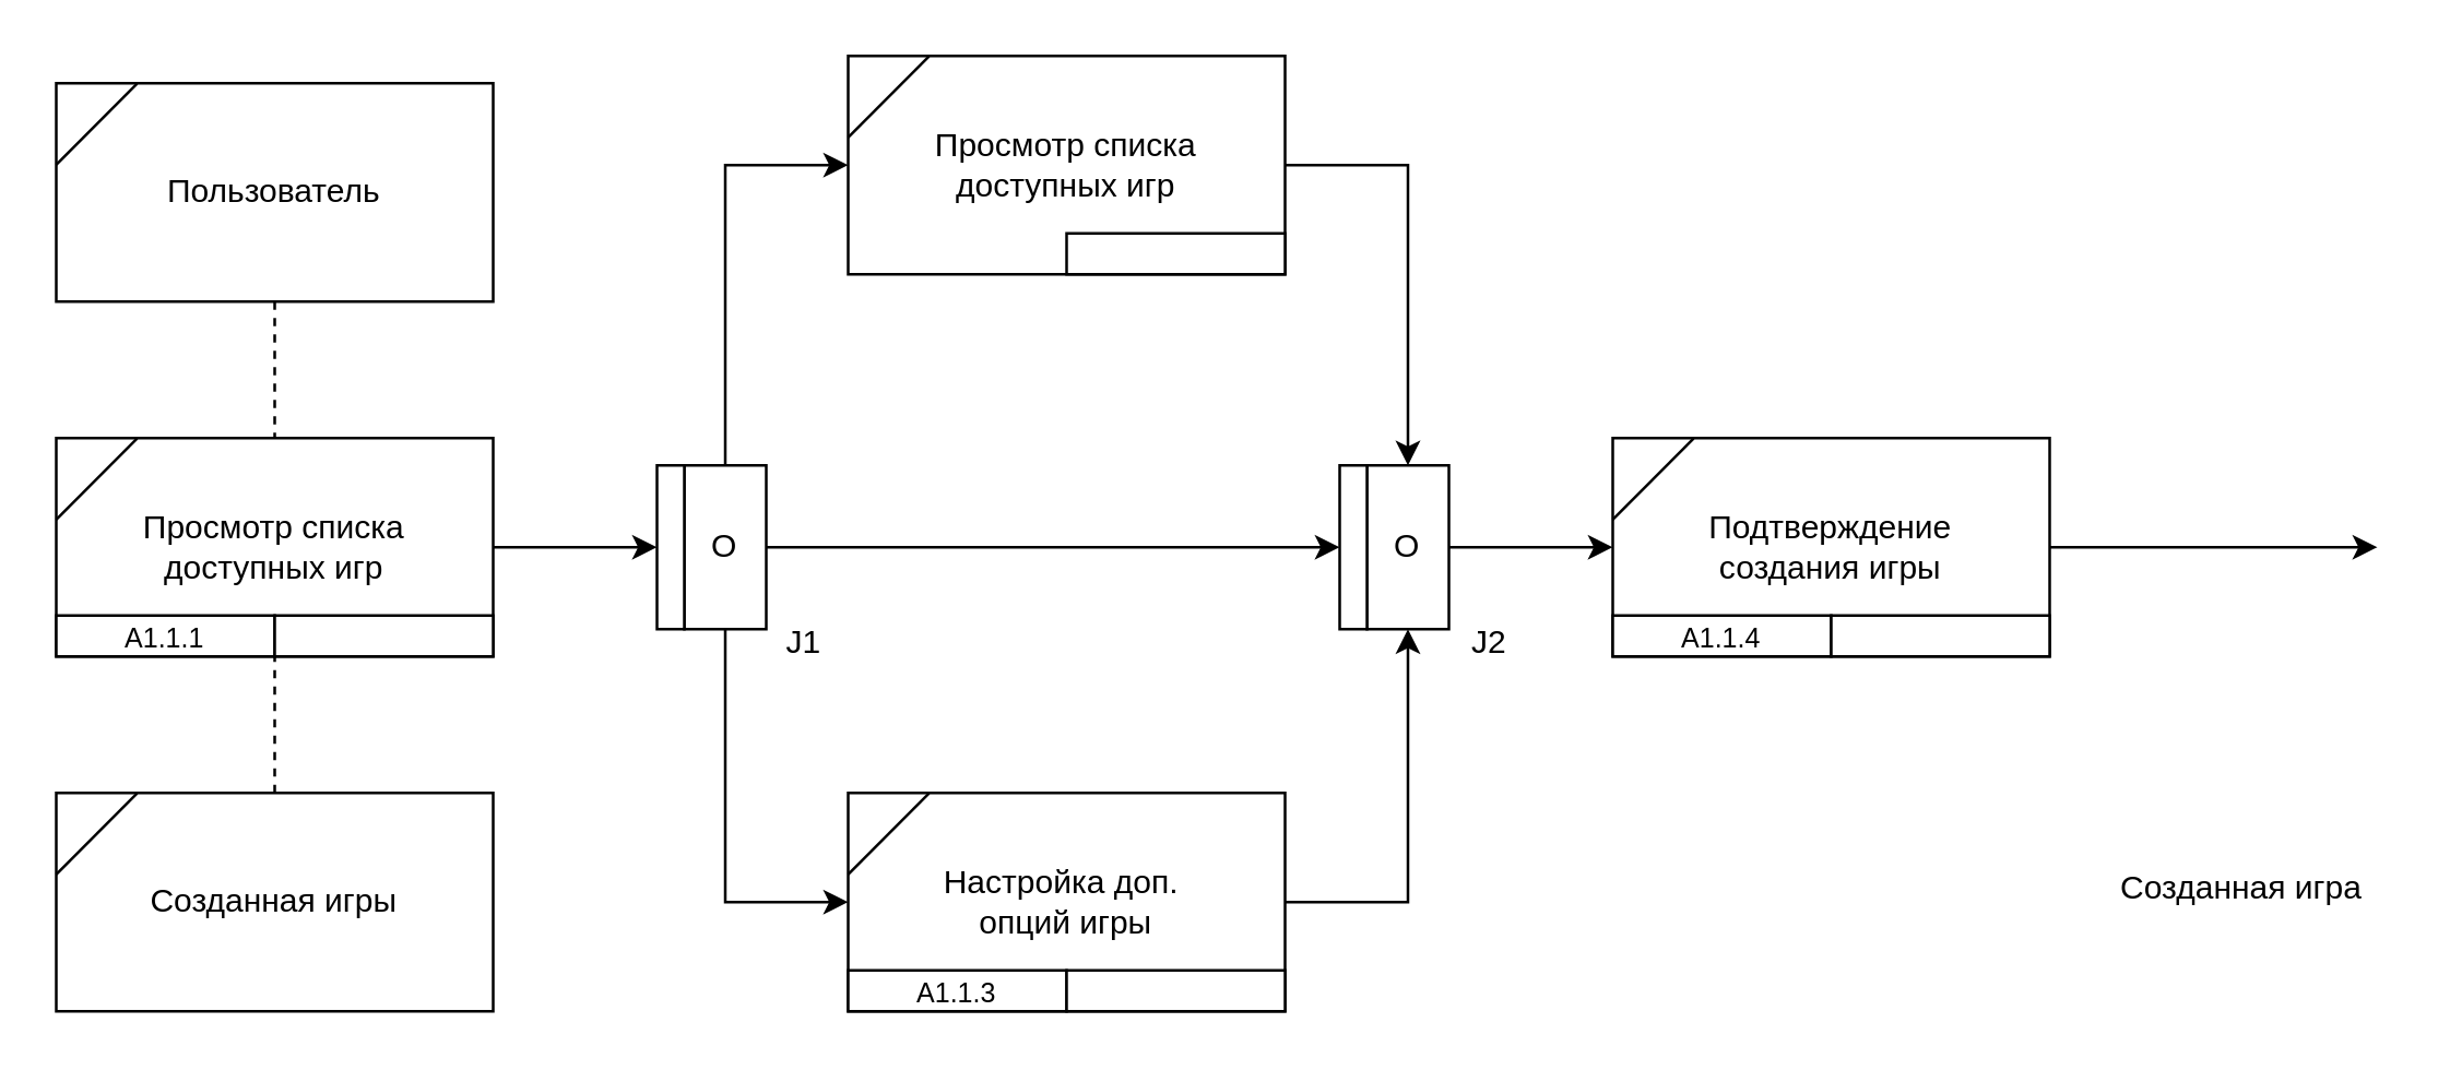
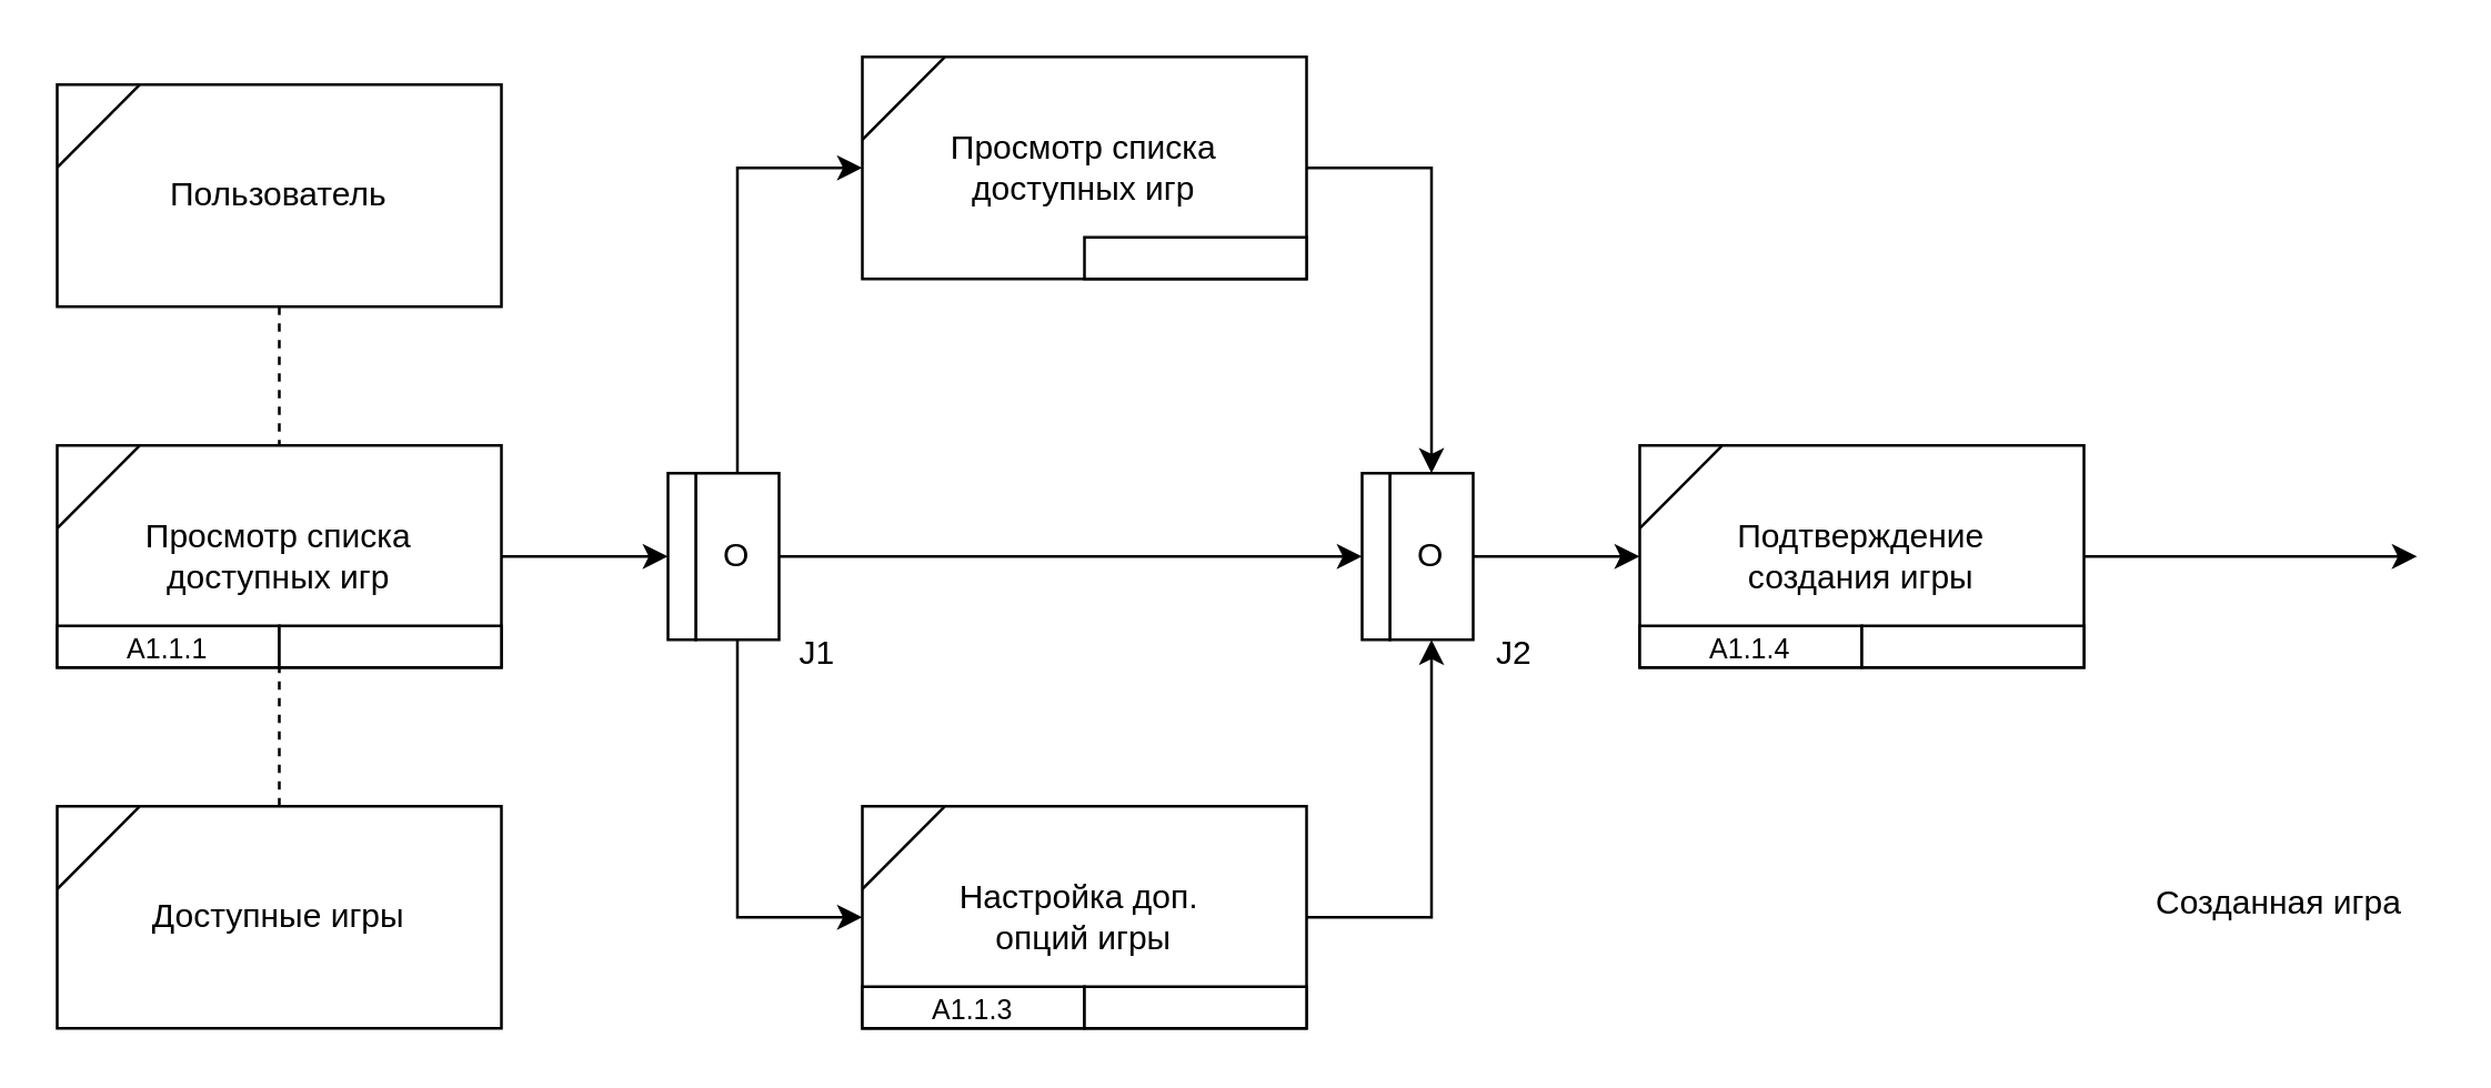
  <mxCell id="0" />
  <mxCell id="1" parent="0" />
  <mxCell id="2" value="" style="group" vertex="1" connectable="0" parent="1"><mxGeometry x="20" y="160" width="160" height="80" as="geometry" /></mxCell>
  <mxCell id="3" value="Просмотр списка&lt;div&gt;доступных игр&lt;/div&gt;" style="rounded=0;whiteSpace=wrap;html=1;" vertex="1" parent="2"><mxGeometry width="160" height="80" as="geometry" /></mxCell>
  <mxCell id="4" value="" style="endArrow=none;html=1;rounded=0;entryX=0.185;entryY=0.002;entryDx=0;entryDy=0;exitX=0;exitY=0.373;exitDx=0;exitDy=0;entryPerimeter=0;exitPerimeter=0;" edge="1" parent="2" source="3" target="3"><mxGeometry width="50" height="50" relative="1" as="geometry"><mxPoint x="-10.0" y="5.684e-14" as="sourcePoint" /><mxPoint x="32.6" y="-39.78" as="targetPoint" /></mxGeometry></mxCell>
  <mxCell id="5" value="&lt;font style=&quot;font-size: 10px;&quot;&gt;А1.1.1&lt;/font&gt;" style="rounded=0;whiteSpace=wrap;html=1;" vertex="1" parent="2"><mxGeometry y="65" width="80" height="15" as="geometry" /></mxCell>
  <mxCell id="6" value="" style="rounded=0;whiteSpace=wrap;html=1;" vertex="1" parent="2"><mxGeometry x="80" y="65" width="80" height="15" as="geometry" /></mxCell>
  <mxCell id="7" value="" style="group" vertex="1" connectable="0" parent="1"><mxGeometry x="240" y="170" width="40" height="60" as="geometry" /></mxCell>
  <mxCell id="8" value="О" style="rounded=0;whiteSpace=wrap;html=1;" vertex="1" parent="7"><mxGeometry x="10" width="30" height="60" as="geometry" /></mxCell>
  <mxCell id="9" value="" style="rounded=0;whiteSpace=wrap;html=1;" vertex="1" parent="7"><mxGeometry width="10" height="60" as="geometry" /></mxCell>
  <mxCell id="10" style="edgeStyle=orthogonalEdgeStyle;rounded=0;orthogonalLoop=1;jettySize=auto;html=1;entryX=0;entryY=0.5;entryDx=0;entryDy=0;" edge="1" parent="1" source="3" target="9"><mxGeometry relative="1" as="geometry" /></mxCell>
  <mxCell id="11" value="" style="group" vertex="1" connectable="0" parent="1"><mxGeometry x="20" y="30" width="160" height="80" as="geometry" /></mxCell>
  <mxCell id="12" value="Пользователь" style="rounded=0;whiteSpace=wrap;html=1;" vertex="1" parent="11"><mxGeometry width="160" height="80" as="geometry" /></mxCell>
  <mxCell id="13" value="" style="endArrow=none;html=1;rounded=0;entryX=0.185;entryY=0.002;entryDx=0;entryDy=0;exitX=0;exitY=0.373;exitDx=0;exitDy=0;entryPerimeter=0;exitPerimeter=0;" edge="1" parent="11" source="12" target="12"><mxGeometry width="50" height="50" relative="1" as="geometry"><mxPoint x="-10.0" y="5.684e-14" as="sourcePoint" /><mxPoint x="32.6" y="-39.78" as="targetPoint" /></mxGeometry></mxCell>
  <mxCell id="14" style="edgeStyle=orthogonalEdgeStyle;rounded=0;orthogonalLoop=1;jettySize=auto;html=1;endArrow=none;endFill=0;dashed=1;" edge="1" parent="1" source="12" target="3"><mxGeometry relative="1" as="geometry" /></mxCell>
  <mxCell id="15" value="" style="group" vertex="1" connectable="0" parent="1"><mxGeometry x="20" y="290" width="160" height="80" as="geometry" /></mxCell>
- <mxCell id="16" value="Созданная игры" style="rounded=0;whiteSpace=wrap;html=1;" vertex="1" parent="15"><mxGeometry width="160" height="80" as="geometry" /></mxCell>
+ <mxCell id="16" value="Доступные игры" style="rounded=0;whiteSpace=wrap;html=1;" vertex="1" parent="15"><mxGeometry width="160" height="80" as="geometry" /></mxCell>
  <mxCell id="17" value="" style="endArrow=none;html=1;rounded=0;entryX=0.185;entryY=0.002;entryDx=0;entryDy=0;exitX=0;exitY=0.373;exitDx=0;exitDy=0;entryPerimeter=0;exitPerimeter=0;" edge="1" parent="15" source="16" target="16"><mxGeometry width="50" height="50" relative="1" as="geometry"><mxPoint x="-10.0" y="5.684e-14" as="sourcePoint" /><mxPoint x="32.6" y="-39.78" as="targetPoint" /></mxGeometry></mxCell>
  <mxCell id="18" style="edgeStyle=orthogonalEdgeStyle;rounded=0;orthogonalLoop=1;jettySize=auto;html=1;entryX=0;entryY=1;entryDx=0;entryDy=0;endArrow=none;endFill=0;dashed=1;" edge="1" parent="1" source="16" target="6"><mxGeometry relative="1" as="geometry" /></mxCell>
  <mxCell id="19" value="" style="group" vertex="1" connectable="0" parent="1"><mxGeometry x="310" y="20" width="160" height="80" as="geometry" /></mxCell>
  <mxCell id="20" value="Просмотр списка&lt;div&gt;доступных игр&lt;/div&gt;" style="rounded=0;whiteSpace=wrap;html=1;" vertex="1" parent="19"><mxGeometry width="160" height="80" as="geometry" /></mxCell>
  <mxCell id="21" value="" style="endArrow=none;html=1;rounded=0;entryX=0.185;entryY=0.002;entryDx=0;entryDy=0;exitX=0;exitY=0.373;exitDx=0;exitDy=0;entryPerimeter=0;exitPerimeter=0;" edge="1" parent="19" source="20" target="20"><mxGeometry width="50" height="50" relative="1" as="geometry"><mxPoint x="-10.0" y="5.684e-14" as="sourcePoint" /><mxPoint x="32.6" y="-39.78" as="targetPoint" /></mxGeometry></mxCell>
  <mxCell id="22" value="" style="rounded=0;whiteSpace=wrap;html=1;" vertex="1" parent="19"><mxGeometry x="80" y="65" width="80" height="15" as="geometry" /></mxCell>
  <mxCell id="23" value="" style="group" vertex="1" connectable="0" parent="1"><mxGeometry x="310" y="290" width="160" height="80" as="geometry" /></mxCell>
  <mxCell id="24" value="Настройка доп.&amp;nbsp;&lt;div&gt;опций игры&lt;/div&gt;" style="rounded=0;whiteSpace=wrap;html=1;" vertex="1" parent="23"><mxGeometry width="160" height="80" as="geometry" /></mxCell>
  <mxCell id="25" value="" style="endArrow=none;html=1;rounded=0;entryX=0.185;entryY=0.002;entryDx=0;entryDy=0;exitX=0;exitY=0.373;exitDx=0;exitDy=0;entryPerimeter=0;exitPerimeter=0;" edge="1" parent="23" source="24" target="24"><mxGeometry width="50" height="50" relative="1" as="geometry"><mxPoint x="-10.0" y="5.684e-14" as="sourcePoint" /><mxPoint x="32.6" y="-39.78" as="targetPoint" /></mxGeometry></mxCell>
  <mxCell id="26" value="&lt;font style=&quot;font-size: 10px;&quot;&gt;А1.1.3&lt;/font&gt;" style="rounded=0;whiteSpace=wrap;html=1;" vertex="1" parent="23"><mxGeometry y="65" width="80" height="15" as="geometry" /></mxCell>
  <mxCell id="27" value="" style="rounded=0;whiteSpace=wrap;html=1;" vertex="1" parent="23"><mxGeometry x="80" y="65" width="80" height="15" as="geometry" /></mxCell>
  <mxCell id="28" style="edgeStyle=orthogonalEdgeStyle;rounded=0;orthogonalLoop=1;jettySize=auto;html=1;entryX=0;entryY=0.5;entryDx=0;entryDy=0;exitX=0.5;exitY=0;exitDx=0;exitDy=0;" edge="1" parent="1" source="8" target="20"><mxGeometry relative="1" as="geometry" /></mxCell>
  <mxCell id="29" style="edgeStyle=orthogonalEdgeStyle;rounded=0;orthogonalLoop=1;jettySize=auto;html=1;entryX=0;entryY=0.5;entryDx=0;entryDy=0;exitX=0.5;exitY=1;exitDx=0;exitDy=0;" edge="1" parent="1" source="8" target="24"><mxGeometry relative="1" as="geometry" /></mxCell>
  <mxCell id="30" value="" style="group" vertex="1" connectable="0" parent="1"><mxGeometry x="490" y="170" width="40" height="60" as="geometry" /></mxCell>
  <mxCell id="31" value="О" style="rounded=0;whiteSpace=wrap;html=1;" vertex="1" parent="30"><mxGeometry x="10" width="30" height="60" as="geometry" /></mxCell>
  <mxCell id="32" value="" style="rounded=0;whiteSpace=wrap;html=1;" vertex="1" parent="30"><mxGeometry width="10" height="60" as="geometry" /></mxCell>
  <mxCell id="33" style="edgeStyle=orthogonalEdgeStyle;rounded=0;orthogonalLoop=1;jettySize=auto;html=1;entryX=0;entryY=0.5;entryDx=0;entryDy=0;" edge="1" parent="1" source="8" target="32"><mxGeometry relative="1" as="geometry" /></mxCell>
  <mxCell id="34" style="edgeStyle=orthogonalEdgeStyle;rounded=0;orthogonalLoop=1;jettySize=auto;html=1;entryX=0.5;entryY=0;entryDx=0;entryDy=0;" edge="1" parent="1" source="20" target="31"><mxGeometry relative="1" as="geometry" /></mxCell>
  <mxCell id="35" style="edgeStyle=orthogonalEdgeStyle;rounded=0;orthogonalLoop=1;jettySize=auto;html=1;entryX=0.5;entryY=1;entryDx=0;entryDy=0;" edge="1" parent="1" source="24" target="31"><mxGeometry relative="1" as="geometry"><mxPoint x="555" y="232" as="targetPoint" /></mxGeometry></mxCell>
  <mxCell id="36" value="J1" style="text;html=1;align=center;verticalAlign=middle;whiteSpace=wrap;rounded=0;" vertex="1" parent="1"><mxGeometry x="264" y="220" width="60" height="30" as="geometry" /></mxCell>
  <mxCell id="37" value="J2" style="text;html=1;align=center;verticalAlign=middle;whiteSpace=wrap;rounded=0;" vertex="1" parent="1"><mxGeometry x="520" y="220" width="50" height="30" as="geometry" /></mxCell>
  <mxCell id="38" value="" style="group" vertex="1" connectable="0" parent="1"><mxGeometry x="590" y="160" width="160" height="80" as="geometry" /></mxCell>
  <mxCell id="39" style="edgeStyle=orthogonalEdgeStyle;rounded=0;orthogonalLoop=1;jettySize=auto;html=1;" edge="1" parent="38" source="40"><mxGeometry relative="1" as="geometry"><mxPoint x="280" y="40" as="targetPoint" /></mxGeometry></mxCell>
  <mxCell id="40" value="Подтверждение&lt;div&gt;создания&amp;nbsp;&lt;span style=&quot;background-color: initial;&quot;&gt;игры&lt;/span&gt;&lt;/div&gt;" style="rounded=0;whiteSpace=wrap;html=1;" vertex="1" parent="38"><mxGeometry width="160" height="80" as="geometry" /></mxCell>
  <mxCell id="41" value="" style="endArrow=none;html=1;rounded=0;entryX=0.185;entryY=0.002;entryDx=0;entryDy=0;exitX=0;exitY=0.373;exitDx=0;exitDy=0;entryPerimeter=0;exitPerimeter=0;" edge="1" parent="38" source="40" target="40"><mxGeometry width="50" height="50" relative="1" as="geometry"><mxPoint x="-10.0" y="5.684e-14" as="sourcePoint" /><mxPoint x="32.6" y="-39.78" as="targetPoint" /></mxGeometry></mxCell>
  <mxCell id="42" value="&lt;font style=&quot;font-size: 10px;&quot;&gt;А1.1.4&lt;/font&gt;" style="rounded=0;whiteSpace=wrap;html=1;" vertex="1" parent="38"><mxGeometry y="65" width="80" height="15" as="geometry" /></mxCell>
  <mxCell id="43" value="" style="rounded=0;whiteSpace=wrap;html=1;" vertex="1" parent="38"><mxGeometry x="80" y="65" width="80" height="15" as="geometry" /></mxCell>
  <mxCell id="44" style="edgeStyle=orthogonalEdgeStyle;rounded=0;orthogonalLoop=1;jettySize=auto;html=1;entryX=0;entryY=0.5;entryDx=0;entryDy=0;" edge="1" parent="1" source="31" target="40"><mxGeometry relative="1" as="geometry"><mxPoint x="600" y="200" as="targetPoint" /></mxGeometry></mxCell>
  <mxCell id="45" value="Созданная&amp;nbsp;&lt;span style=&quot;background-color: initial;&quot;&gt;игра&lt;/span&gt;" style="text;html=1;align=center;verticalAlign=middle;resizable=0;points=[];autosize=1;strokeColor=none;fillColor=none;" vertex="1" parent="1"><mxGeometry x="765" y="310" width="110" height="30" as="geometry" /></mxCell>
